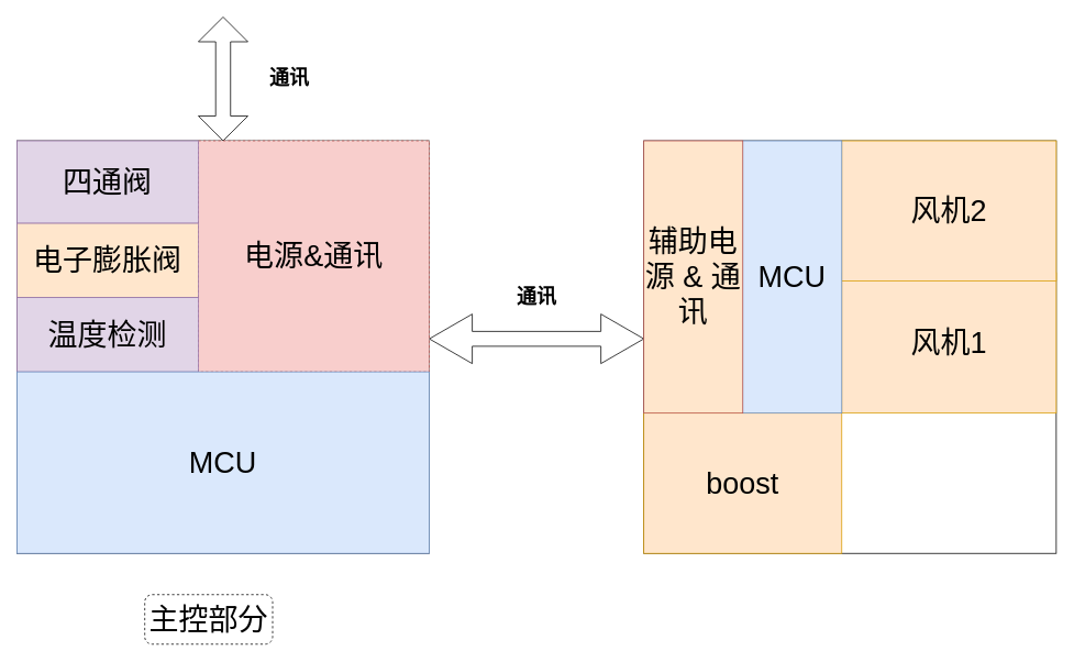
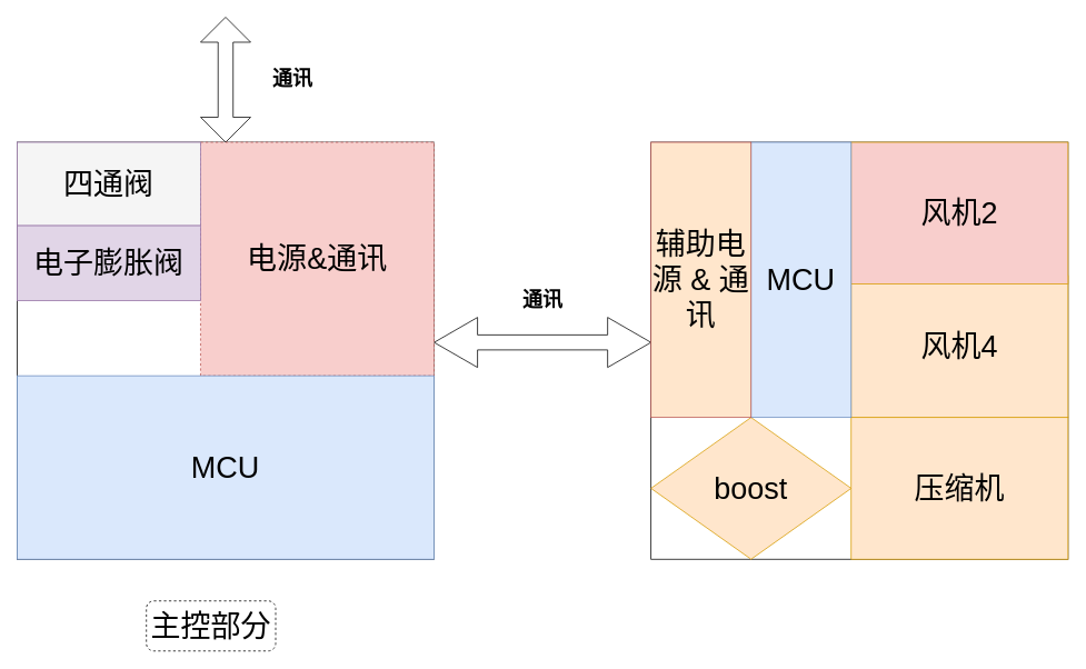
  <mxCell id="0" style=";html=1;" />
  <mxCell id="1" style=";html=1;" parent="0" />
  <mxCell id="2" value="" style="whiteSpace=wrap;html=1;aspect=fixed;" vertex="1" parent="1"><mxGeometry x="20" y="170" width="500" height="500" as="geometry" /></mxCell>
  <mxCell id="3" value="&lt;font style=&quot;font-size: 36px&quot;&gt;主控部分&lt;/font&gt;" style="rounded=1;whiteSpace=wrap;html=1;dashed=1;" vertex="1" parent="1"><mxGeometry x="175" y="720" width="155" height="60" as="geometry" /></mxCell>
  <mxCell id="4" value="" style="whiteSpace=wrap;html=1;aspect=fixed;" vertex="1" parent="1"><mxGeometry x="780" y="170" width="500" height="500" as="geometry" /></mxCell>
  <mxCell id="5" value="" style="shape=doubleArrow;whiteSpace=wrap;html=1;" vertex="1" parent="1"><mxGeometry x="520" y="380" width="260" height="60" as="geometry" /></mxCell>
  <mxCell id="6" value="" style="shape=doubleArrow;direction=south;whiteSpace=wrap;html=1;fontSize=36;" vertex="1" parent="1"><mxGeometry x="240" y="20" width="60" height="150" as="geometry" /></mxCell>
  <mxCell id="7" value="电源&amp;amp;通讯" style="whiteSpace=wrap;html=1;aspect=fixed;fontSize=36;fillColor=#f8cecc;strokeColor=#b85450;dashed=1;" vertex="1" parent="1"><mxGeometry x="240" y="170" width="280" height="280" as="geometry" /></mxCell>
- <mxCell id="8" value="四通阀" style="rounded=0;whiteSpace=wrap;html=1;fontSize=36;fillColor=#e1d5e7;strokeColor=#9673a6;" vertex="1" parent="1"><mxGeometry x="20" y="170" width="220" height="100" as="geometry" /></mxCell>
- <mxCell id="9" value="电子膨胀阀" style="rounded=0;whiteSpace=wrap;html=1;fontSize=36;fillColor=#ffe6cc;strokeColor=#9673a6;" vertex="1" parent="1"><mxGeometry x="20" y="270" width="220" height="90" as="geometry" /></mxCell>
- <mxCell id="10" value="温度检测" style="rounded=0;whiteSpace=wrap;html=1;fontSize=36;fillColor=#e1d5e7;strokeColor=#9673a6;" vertex="1" parent="1"><mxGeometry x="20" y="360" width="220" height="90" as="geometry" /></mxCell>
+ <mxCell id="8" value="四通阀" style="rounded=0;whiteSpace=wrap;html=1;fontSize=36;fillColor=#f5f5f5;strokeColor=#9673a6;" vertex="1" parent="1"><mxGeometry x="20" y="170" width="220" height="100" as="geometry" /></mxCell>
+ <mxCell id="9" value="电子膨胀阀" style="rounded=0;whiteSpace=wrap;html=1;fontSize=36;fillColor=#e1d5e7;strokeColor=#9673a6;" vertex="1" parent="1"><mxGeometry x="20" y="270" width="220" height="90" as="geometry" /></mxCell>
  <mxCell id="11" value="MCU" style="rounded=0;whiteSpace=wrap;html=1;fontSize=36;fillColor=#dae8fc;strokeColor=#6c8ebf;" vertex="1" parent="1"><mxGeometry x="20" y="450" width="500" height="220" as="geometry" /></mxCell>
- <mxCell id="12" value="boost" style="rounded=0;whiteSpace=wrap;html=1;fontSize=36;fillColor=#ffe6cc;strokeColor=#d79b00;" vertex="1" parent="1"><mxGeometry x="780" y="500" width="240" height="170" as="geometry" /></mxCell>
- <mxCell id="14" value="风机1" style="rounded=0;whiteSpace=wrap;html=1;fontSize=36;fillColor=#ffe6cc;strokeColor=#d79b00;" vertex="1" parent="1"><mxGeometry x="1020" y="330" width="260" height="170" as="geometry" /></mxCell>
- <mxCell id="15" value="风机2" style="rounded=0;whiteSpace=wrap;html=1;fontSize=36;fillColor=#ffe6cc;strokeColor=#d79b00;" vertex="1" parent="1"><mxGeometry x="1020" y="170" width="260" height="170" as="geometry" /></mxCell>
+ <mxCell id="12" value="boost" style="rhombus;whiteSpace=wrap;html=1;fontSize=36;fillColor=#ffe6cc;strokeColor=#d79b00;" vertex="1" parent="1"><mxGeometry x="780" y="500" width="240" height="170" as="geometry" /></mxCell>
+ <mxCell id="13" value="压缩机" style="rounded=0;whiteSpace=wrap;html=1;fontSize=36;fillColor=#ffe6cc;strokeColor=#d79b00;" vertex="1" parent="1"><mxGeometry x="1020" y="500" width="260" height="170" as="geometry" /></mxCell>
+ <mxCell id="14" value="风机4" style="rounded=0;whiteSpace=wrap;html=1;fontSize=36;fillColor=#ffe6cc;strokeColor=#d79b00;" vertex="1" parent="1"><mxGeometry x="1020" y="330" width="260" height="170" as="geometry" /></mxCell>
+ <mxCell id="15" value="风机2" style="rounded=0;whiteSpace=wrap;html=1;fontSize=36;fillColor=#f8cecc;strokeColor=#d79b00;" vertex="1" parent="1"><mxGeometry x="1020" y="170" width="260" height="170" as="geometry" /></mxCell>
  <mxCell id="16" value="MCU" style="rounded=0;whiteSpace=wrap;html=1;fontSize=36;fillColor=#dae8fc;strokeColor=#6c8ebf;" vertex="1" parent="1"><mxGeometry x="900" y="170" width="120" height="330" as="geometry" /></mxCell>
  <mxCell id="17" value="辅助电源 &amp;amp; 通讯" style="rounded=0;whiteSpace=wrap;html=1;fontSize=36;fillColor=#ffe6cc;strokeColor=#b85450;" vertex="1" parent="1"><mxGeometry x="780" y="170" width="120" height="330" as="geometry" /></mxCell>
  <mxCell id="18" value="通讯" style="text;strokeColor=none;fillColor=none;html=1;fontSize=24;fontStyle=1;verticalAlign=middle;align=center;" vertex="1" parent="1"><mxGeometry x="600" y="340" width="100" height="40" as="geometry" /></mxCell>
  <mxCell id="19" value="通讯" style="text;strokeColor=none;fillColor=none;html=1;fontSize=24;fontStyle=1;verticalAlign=middle;align=center;" vertex="1" parent="1"><mxGeometry x="300" y="75" width="100" height="40" as="geometry" /></mxCell>
